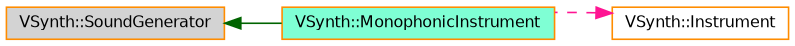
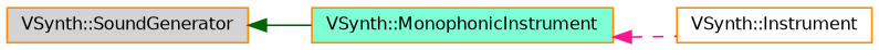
  digraph {
    rankdir=LR
    node [color=darkorange fontname=Helvetica fontsize=10 shape=record style=filled]
    edge [dir=back fontname=Helvetica fontsize=10 labelfontname=Helvetica labelfontsize=10]
    n1 [fillcolor=aquamarine fontcolor=black height=0.2 label="VSynth::MonophonicInstrument" width=0.4]
    n2 [fillcolor=white height=0.2 label="VSynth::Instrument" width=0.4]
    n3 [fillcolor=lightgrey height=0.2 label="VSynth::SoundGenerator" width=0.4]
-   n2 -> n1 [color=deeppink style=dashed]
+   n1 -> n2 [color=deeppink style=dashed]
    n3 -> n1 [color=darkgreen style=solid]
  }
